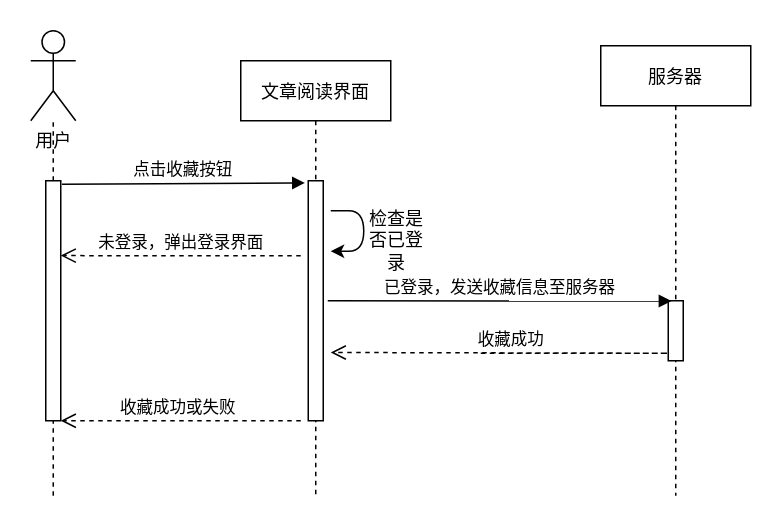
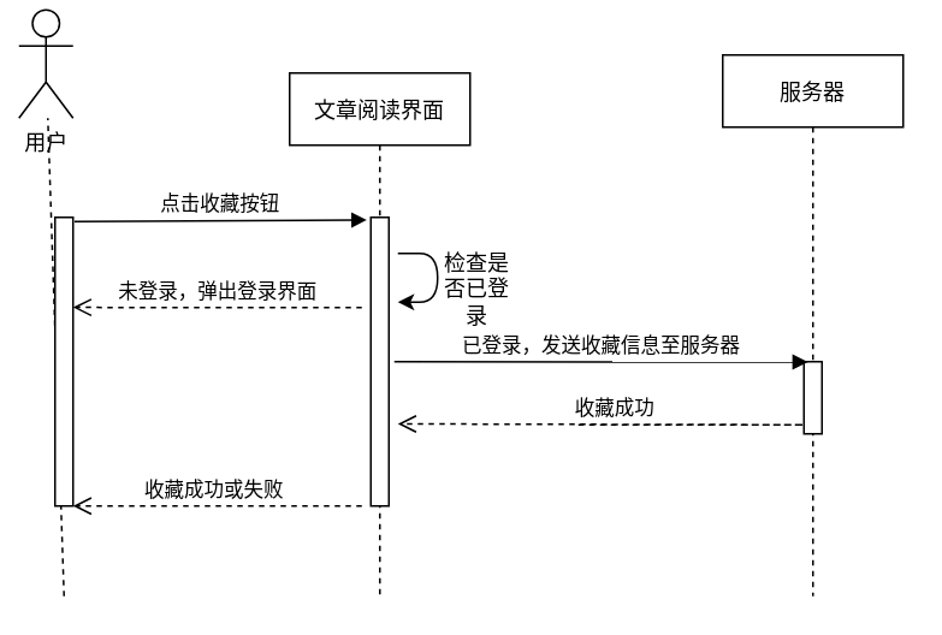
  <mxCell id="0" />
  <mxCell id="1" parent="0" />
  <mxCell id="2" value="文章阅读界面" style="shape=umlLifeline;perimeter=lifelinePerimeter;container=1;collapsible=0;recursiveResize=0;rounded=0;shadow=0;strokeWidth=1;" vertex="1" parent="1"><mxGeometry x="160" y="40" width="100" height="290" as="geometry" /></mxCell>
  <mxCell id="3" value="" style="points=[];perimeter=orthogonalPerimeter;rounded=0;shadow=0;strokeWidth=1;" vertex="1" parent="2"><mxGeometry x="45" y="80" width="10" height="160" as="geometry" /></mxCell>
  <mxCell id="4" value="服务器" style="shape=umlLifeline;perimeter=lifelinePerimeter;container=1;collapsible=0;recursiveResize=0;rounded=0;shadow=0;strokeWidth=1;" vertex="1" parent="1"><mxGeometry x="400" y="30" width="100" height="300" as="geometry" /></mxCell>
  <mxCell id="5" value="" style="points=[];perimeter=orthogonalPerimeter;rounded=0;shadow=0;strokeWidth=1;" vertex="1" parent="4"><mxGeometry x="45" y="170" width="10" height="40" as="geometry" /></mxCell>
- <mxCell id="6" value="用户" style="shape=umlActor;verticalLabelPosition=bottom;verticalAlign=top;html=1;outlineConnect=0;fontStyle=0;fontFamily=Helvetica;" vertex="1" parent="1"><mxGeometry x="20" y="20" width="30" height="60" as="geometry" /></mxCell>
+ <mxCell id="6" value="用户" style="shape=umlActor;verticalLabelPosition=bottom;verticalAlign=top;html=1;outlineConnect=0;fontStyle=0;fontFamily=Helvetica;" vertex="1" parent="1"><mxGeometry x="10" y="5" width="30" height="60" as="geometry" /></mxCell>
  <mxCell id="7" value="" style="endArrow=none;dashed=1;html=1;fontFamily=Helvetica;" edge="1" parent="1" target="6"><mxGeometry width="50" height="50" relative="1" as="geometry"><mxPoint x="35" y="330" as="sourcePoint" /><mxPoint x="34.5" y="110" as="targetPoint" /></mxGeometry></mxCell>
  <mxCell id="8" value="" style="html=1;points=[];perimeter=orthogonalPerimeter;fontFamily=Helvetica;" vertex="1" parent="1"><mxGeometry x="30" y="120" width="10" height="160" as="geometry" /></mxCell>
  <mxCell id="9" value="点击收藏按钮" style="verticalAlign=bottom;endArrow=block;shadow=0;strokeWidth=1;entryX=-0.22;entryY=0.009;entryDx=0;entryDy=0;entryPerimeter=0;exitX=1.08;exitY=0.015;exitDx=0;exitDy=0;exitPerimeter=0;" edge="1" parent="1" source="8" target="3"><mxGeometry relative="1" as="geometry"><mxPoint x="50" y="122" as="sourcePoint" /><mxPoint x="190" y="150" as="targetPoint" /><Array as="points" /></mxGeometry></mxCell>
  <mxCell id="10" value="收藏成功或失败" style="html=1;verticalAlign=bottom;endArrow=open;dashed=1;endSize=8;fontFamily=Helvetica;" edge="1" parent="1"><mxGeometry x="0.025" relative="1" as="geometry"><mxPoint x="200" y="280" as="sourcePoint" /><mxPoint x="40" y="280" as="targetPoint" /><Array as="points"><mxPoint x="118" y="280" /></Array><mxPoint as="offset" /></mxGeometry></mxCell>
  <mxCell id="11" value="收藏成功" style="html=1;verticalAlign=bottom;endArrow=open;dashed=1;endSize=8;fontFamily=Helvetica;" edge="1" parent="1"><mxGeometry x="0.333" relative="1" as="geometry"><mxPoint x="320" y="235" as="sourcePoint" /><mxPoint x="220" y="234.5" as="targetPoint" /><Array as="points"><mxPoint x="450" y="235" /></Array><mxPoint as="offset" /></mxGeometry></mxCell>
  <mxCell id="12" value="" style="curved=1;endArrow=classic;html=1;" edge="1" parent="1"><mxGeometry width="50" height="50" relative="1" as="geometry"><mxPoint x="220" y="140" as="sourcePoint" /><mxPoint x="220" y="167" as="targetPoint" /><Array as="points"><mxPoint x="222" y="140" /><mxPoint x="242" y="140" /><mxPoint x="242" y="167" /><mxPoint x="222" y="167" /></Array></mxGeometry></mxCell>
  <mxCell id="13" value="检查是否已登录" style="text;html=1;strokeColor=none;fillColor=none;align=center;verticalAlign=middle;whiteSpace=wrap;rounded=0;" vertex="1" parent="1"><mxGeometry x="244" y="150" width="40" height="20" as="geometry" /></mxCell>
  <mxCell id="14" value="未登录，弹出登录界面" style="html=1;verticalAlign=bottom;endArrow=open;dashed=1;endSize=8;fontFamily=Helvetica;entryX=1;entryY=0.217;entryDx=0;entryDy=0;entryPerimeter=0;" edge="1" parent="1"><mxGeometry relative="1" as="geometry"><mxPoint x="200" y="170" as="sourcePoint" /><mxPoint x="40" y="169.91" as="targetPoint" /><Array as="points" /></mxGeometry></mxCell>
  <mxCell id="15" value="已登录，发送收藏信息至服务器" style="verticalAlign=bottom;endArrow=block;shadow=0;strokeWidth=1;entryX=0.22;entryY=0.005;entryDx=0;entryDy=0;entryPerimeter=0;" edge="1" parent="1" target="5"><mxGeometry relative="1" as="geometry"><mxPoint x="218" y="200" as="sourcePoint" /><mxPoint x="440" y="200" as="targetPoint" /><Array as="points" /></mxGeometry></mxCell>
